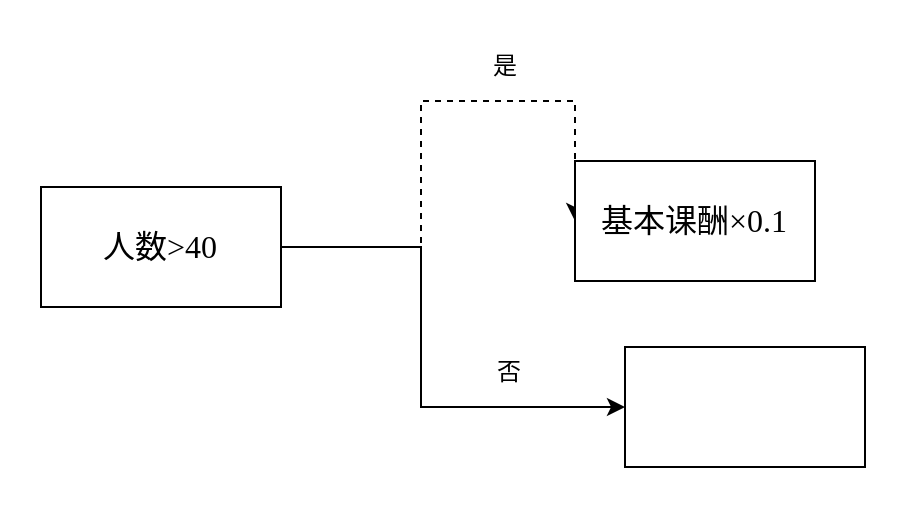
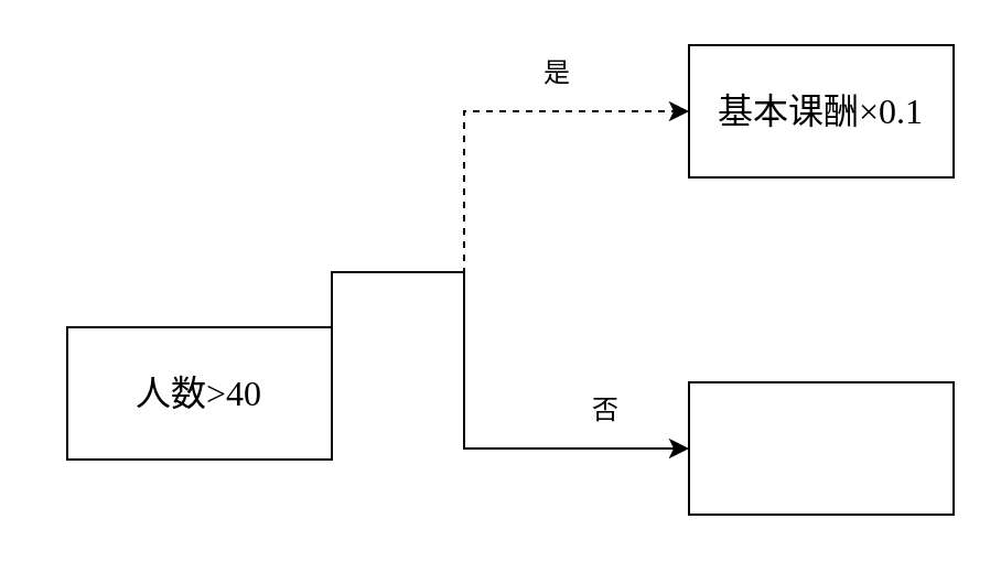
  <mxCell id="0" />
  <mxCell id="1" parent="0" />
  <mxCell id="2" style="edgeStyle=orthogonalEdgeStyle;rounded=0;orthogonalLoop=1;jettySize=auto;html=1;exitX=1;exitY=0.5;exitDx=0;exitDy=0;entryX=0;entryY=0.5;entryDx=0;entryDy=0;dashed=1;" edge="1" parent="1" source="4" target="5"><mxGeometry relative="1" as="geometry"><Array as="points"><mxPoint x="210" y="123" /><mxPoint x="210" y="50" /></Array></mxGeometry></mxCell>
  <mxCell id="3" style="edgeStyle=orthogonalEdgeStyle;rounded=0;orthogonalLoop=1;jettySize=auto;html=1;exitX=1;exitY=0.5;exitDx=0;exitDy=0;entryX=0;entryY=0.5;entryDx=0;entryDy=0;" edge="1" parent="1" source="4" target="6"><mxGeometry relative="1" as="geometry"><Array as="points"><mxPoint x="210" y="123" /><mxPoint x="210" y="203" /></Array></mxGeometry></mxCell>
- <mxCell id="4" value="&lt;p class=&quot;MsoNormal&quot;&gt;&lt;span style=&quot;mso-spacerun:'yes';font-family:宋体;mso-ascii-font-family:Calibri;&lt;br/&gt;mso-hansi-font-family:Calibri;mso-bidi-font-family:'Times New Roman';font-size:12.0pt;&lt;br/&gt;mso-font-kerning:1.0pt;&quot;&gt;人数&amp;gt;40&lt;/span&gt;&lt;/p&gt;" style="rounded=0;whiteSpace=wrap;html=1;" vertex="1" parent="1"><mxGeometry x="20" y="93" width="120" height="60" as="geometry" /></mxCell>
- <mxCell id="5" value="&lt;p class=&quot;MsoNormal&quot;&gt;&lt;span style=&quot;mso-spacerun:'yes';font-family:宋体;mso-ascii-font-family:Calibri;&lt;br/&gt;mso-hansi-font-family:Calibri;mso-bidi-font-family:'Times New Roman';font-size:12.0pt;&lt;br/&gt;mso-font-kerning:1.0pt;&quot;&gt;&lt;font face=&quot;宋体&quot;&gt;基本课酬&lt;/font&gt;×&lt;font face=&quot;Calibri&quot;&gt;0.1&lt;/font&gt;&lt;/span&gt;&lt;/p&gt;" style="whiteSpace=wrap;html=1;rounded=0;" vertex="1" parent="1"><mxGeometry x="287" y="80" width="120" height="60" as="geometry" /></mxCell>
+ <mxCell id="4" value="&lt;p class=&quot;MsoNormal&quot;&gt;&lt;span style=&quot;mso-spacerun:'yes';font-family:宋体;mso-ascii-font-family:Calibri;&lt;br/&gt;mso-hansi-font-family:Calibri;mso-bidi-font-family:'Times New Roman';font-size:12.0pt;&lt;br/&gt;mso-font-kerning:1.0pt;&quot;&gt;人数&amp;gt;40&lt;/span&gt;&lt;/p&gt;" style="rounded=0;whiteSpace=wrap;html=1;" vertex="1" parent="1"><mxGeometry x="30" y="148" width="120" height="60" as="geometry" /></mxCell>
+ <mxCell id="5" value="&lt;p class=&quot;MsoNormal&quot;&gt;&lt;span style=&quot;mso-spacerun:'yes';font-family:宋体;mso-ascii-font-family:Calibri;&lt;br/&gt;mso-hansi-font-family:Calibri;mso-bidi-font-family:'Times New Roman';font-size:12.0pt;&lt;br/&gt;mso-font-kerning:1.0pt;&quot;&gt;&lt;font face=&quot;宋体&quot;&gt;基本课酬&lt;/font&gt;×&lt;font face=&quot;Calibri&quot;&gt;0.1&lt;/font&gt;&lt;/span&gt;&lt;/p&gt;" style="whiteSpace=wrap;html=1;rounded=0;" vertex="1" parent="1"><mxGeometry x="312" y="20" width="120" height="60" as="geometry" /></mxCell>
  <mxCell id="6" value="" style="whiteSpace=wrap;html=1;rounded=0;" vertex="1" parent="1"><mxGeometry x="312" y="173" width="120" height="60" as="geometry" /></mxCell>
  <mxCell id="7" value="是" style="text;html=1;align=center;verticalAlign=middle;resizable=0;points=[];autosize=1;strokeColor=none;fillColor=none;" vertex="1" parent="1"><mxGeometry x="237" y="20" width="30" height="26" as="geometry" /></mxCell>
- <mxCell id="8" value="否" style="text;html=1;align=center;verticalAlign=middle;resizable=0;points=[];autosize=1;strokeColor=none;fillColor=none;" vertex="1" parent="1"><mxGeometry x="239" y="173" width="30" height="26" as="geometry" /></mxCell>
+ <mxCell id="8" value="否" style="text;html=1;align=center;verticalAlign=middle;resizable=0;points=[];autosize=1;strokeColor=none;fillColor=none;" vertex="1" parent="1"><mxGeometry x="259" y="173" width="30" height="26" as="geometry" /></mxCell>
